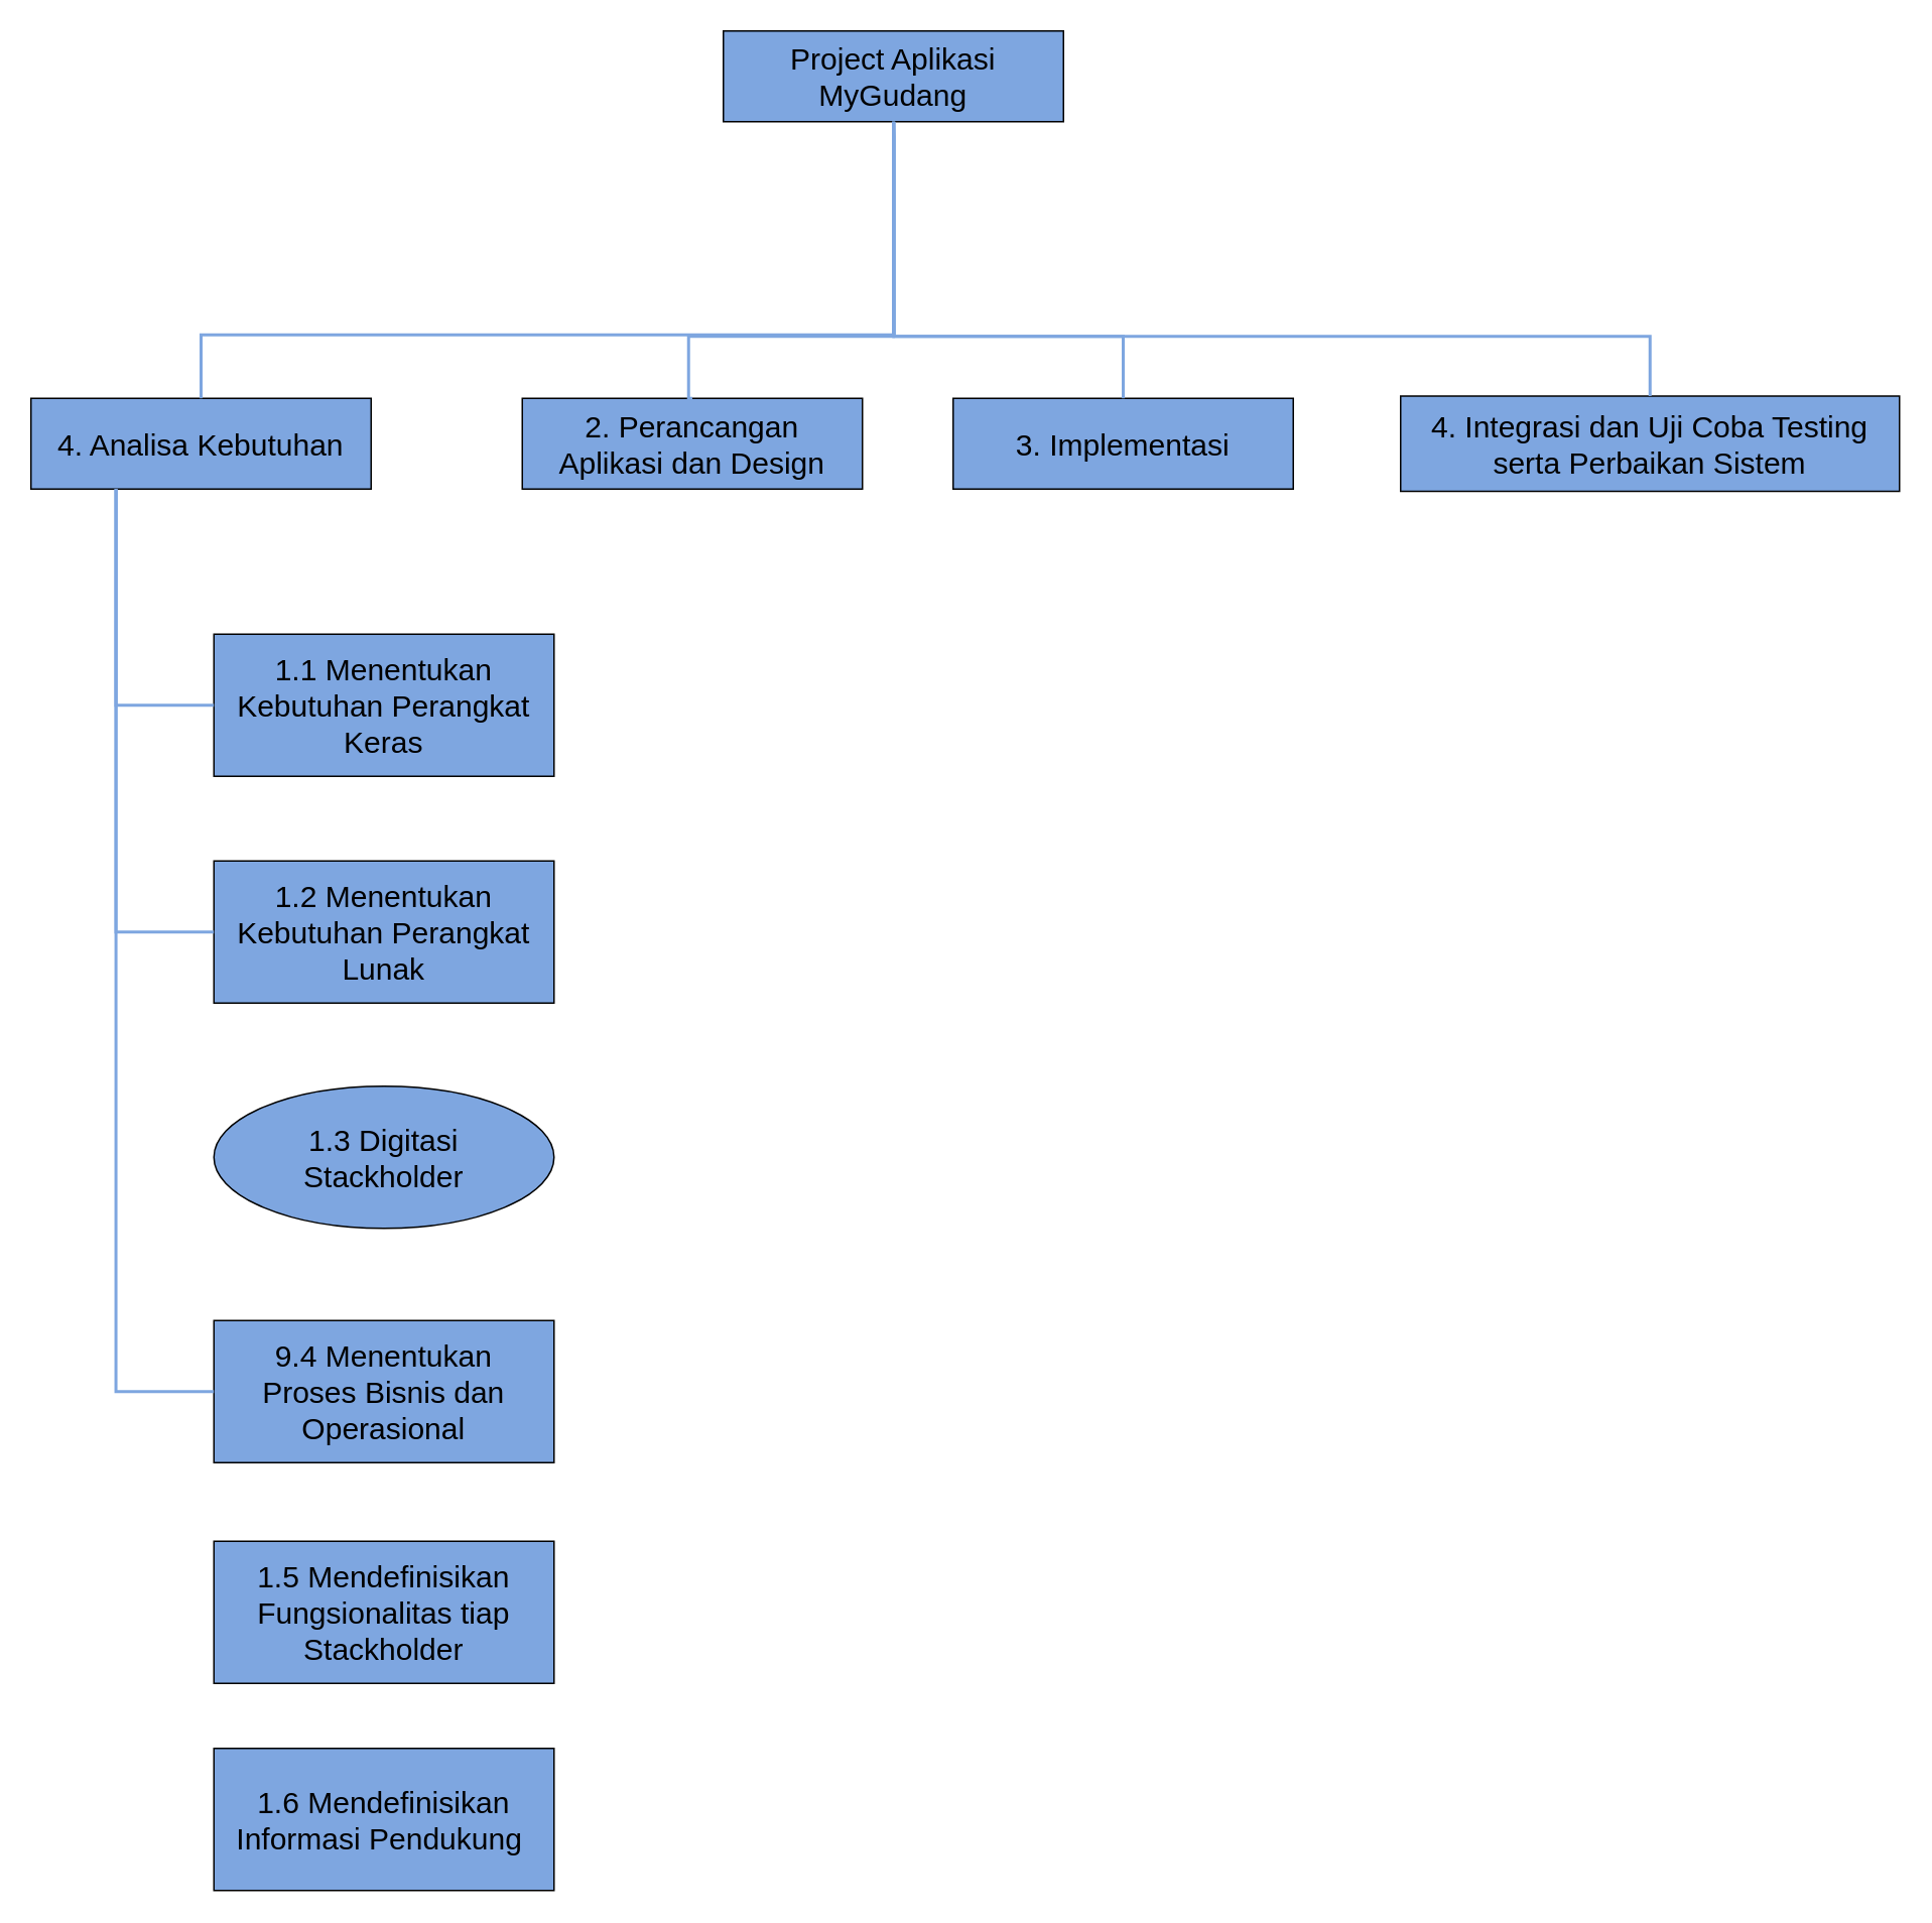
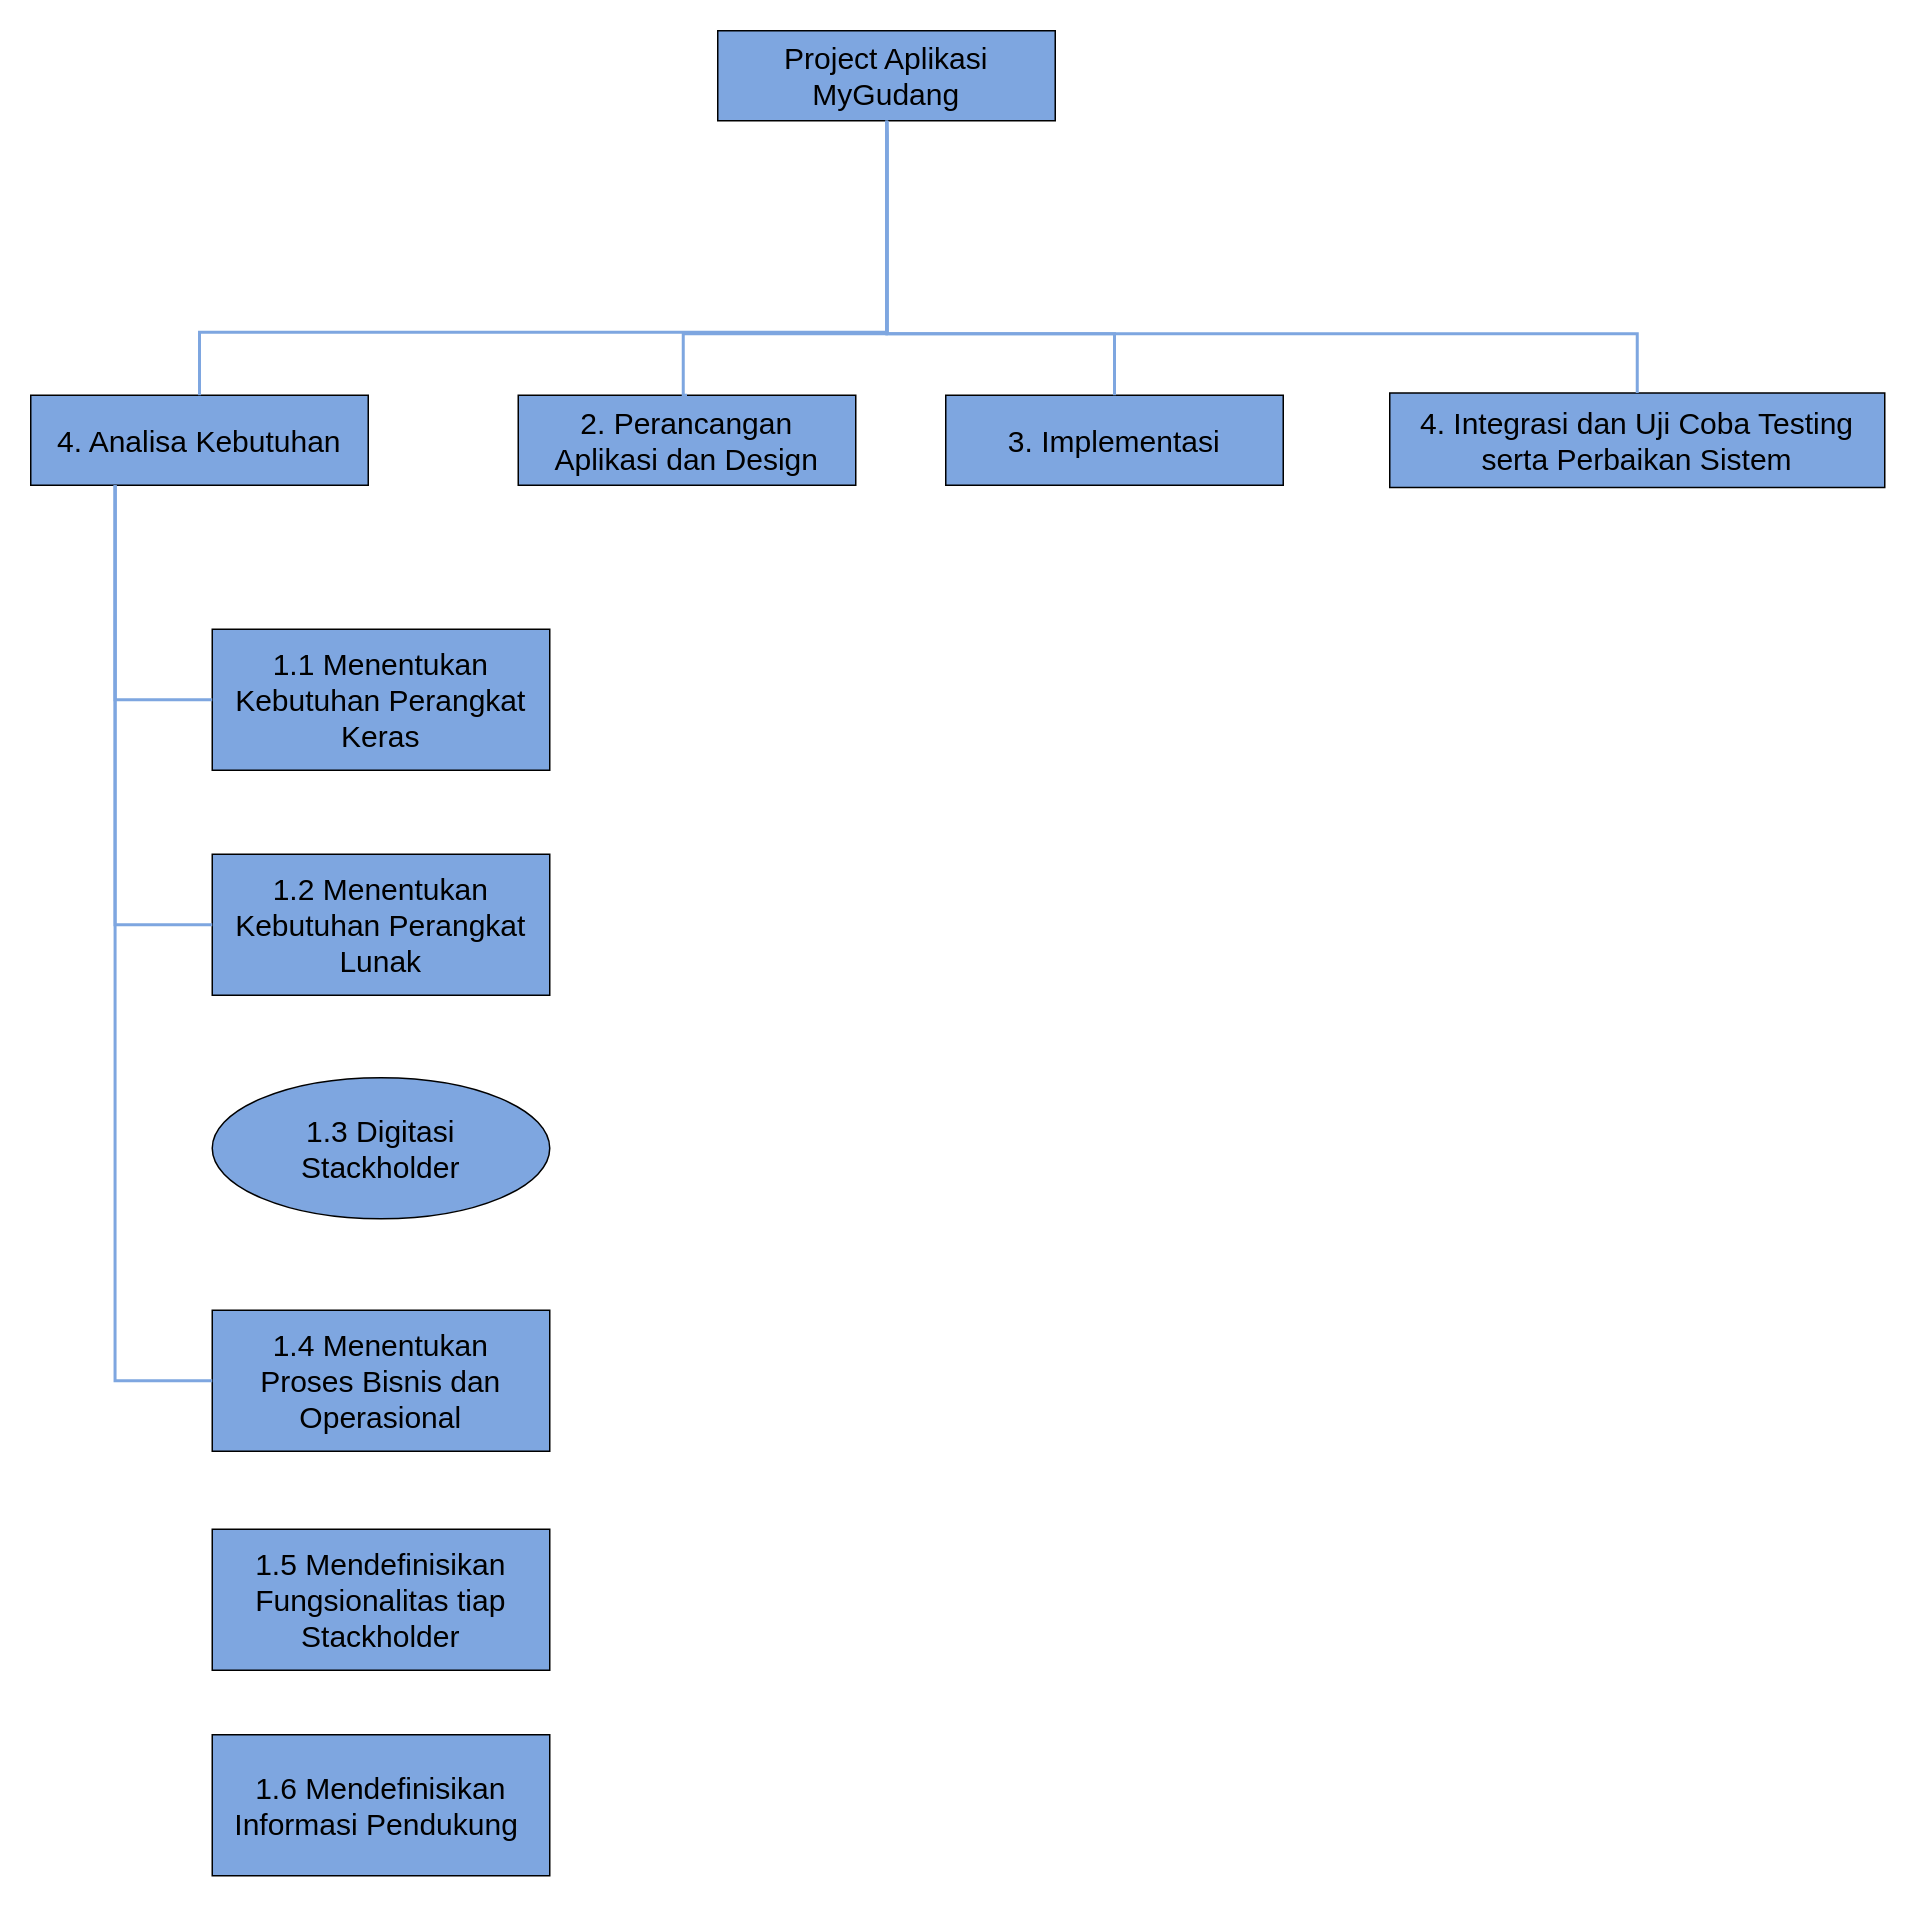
  <mxCell id="0" />
  <mxCell id="1" parent="0" />
  <mxCell id="2" value="&lt;font style=&quot;font-size: 20px;&quot;&gt;Project Aplikasi MyGudang&lt;/font&gt;" style="rounded=0;whiteSpace=wrap;html=1;fontSize=16;fillColor=#7EA6E0;" vertex="1" parent="1"><mxGeometry x="478" y="20" width="225" height="60" as="geometry" /></mxCell>
  <mxCell id="3" value="&lt;span style=&quot;font-size: 20px;&quot;&gt;4. Analisa Kebutuhan&lt;/span&gt;" style="rounded=0;whiteSpace=wrap;html=1;fontSize=16;fillColor=#7EA6E0;" vertex="1" parent="1"><mxGeometry x="20" y="263" width="225" height="60" as="geometry" /></mxCell>
  <mxCell id="4" value="&lt;span style=&quot;font-size: 20px;&quot;&gt;2. Perancangan &lt;br&gt;Aplikasi dan Design&lt;/span&gt;" style="rounded=0;whiteSpace=wrap;html=1;fontSize=16;fillColor=#7EA6E0;" vertex="1" parent="1"><mxGeometry x="345" y="263" width="225" height="60" as="geometry" /></mxCell>
  <mxCell id="5" value="&lt;span style=&quot;font-size: 20px;&quot;&gt;3. Implementasi&lt;/span&gt;" style="rounded=0;whiteSpace=wrap;html=1;fontSize=16;fillColor=#7EA6E0;" vertex="1" parent="1"><mxGeometry x="630" y="263" width="225" height="60" as="geometry" /></mxCell>
  <mxCell id="6" value="&lt;span style=&quot;font-size: 20px;&quot;&gt;4. Integrasi dan Uji Coba Testing serta Perbaikan Sistem&lt;/span&gt;" style="rounded=0;whiteSpace=wrap;html=1;fontSize=16;fillColor=#7EA6E0;" vertex="1" parent="1"><mxGeometry x="926" y="261.5" width="330" height="63" as="geometry" /></mxCell>
  <mxCell id="7" value="" style="edgeStyle=segmentEdgeStyle;endArrow=none;html=1;curved=0;rounded=0;endSize=8;startSize=8;fontSize=12;exitX=0.5;exitY=0;exitDx=0;exitDy=0;strokeColor=#7EA6E0;strokeWidth=2;endFill=0;" edge="1" parent="1" source="3" target="2"><mxGeometry width="50" height="50" relative="1" as="geometry"><mxPoint x="151" y="57" as="sourcePoint" /><mxPoint x="201" y="7" as="targetPoint" /><Array as="points"><mxPoint x="133" y="221" /><mxPoint x="591" y="221" /></Array></mxGeometry></mxCell>
  <mxCell id="8" value="" style="edgeStyle=segmentEdgeStyle;endArrow=none;html=1;curved=0;rounded=0;endSize=8;startSize=8;fontSize=12;exitX=0.5;exitY=0;exitDx=0;exitDy=0;strokeColor=#7EA6E0;strokeWidth=2;endFill=0;entryX=0.5;entryY=1;entryDx=0;entryDy=0;" edge="1" parent="1" source="4" target="2"><mxGeometry width="50" height="50" relative="1" as="geometry"><mxPoint x="143" y="273" as="sourcePoint" /><mxPoint x="601" y="90" as="targetPoint" /><Array as="points"><mxPoint x="455" y="263" /><mxPoint x="455" y="222" /><mxPoint x="591" y="222" /><mxPoint x="591" y="80" /></Array></mxGeometry></mxCell>
  <mxCell id="9" value="" style="edgeStyle=segmentEdgeStyle;endArrow=none;html=1;curved=0;rounded=0;endSize=8;startSize=8;fontSize=12;exitX=0.5;exitY=0;exitDx=0;exitDy=0;strokeColor=#7EA6E0;strokeWidth=2;endFill=0;entryX=0.5;entryY=1;entryDx=0;entryDy=0;" edge="1" parent="1" source="5" target="2"><mxGeometry width="50" height="50" relative="1" as="geometry"><mxPoint x="468" y="273" as="sourcePoint" /><mxPoint x="601" y="90" as="targetPoint" /><Array as="points"><mxPoint x="743" y="222" /><mxPoint x="591" y="222" /><mxPoint x="591" y="90" /><mxPoint x="591" y="90" /></Array></mxGeometry></mxCell>
  <mxCell id="10" value="" style="edgeStyle=segmentEdgeStyle;endArrow=none;html=1;curved=0;rounded=0;endSize=8;startSize=8;fontSize=12;exitX=0.5;exitY=0;exitDx=0;exitDy=0;strokeColor=#7EA6E0;strokeWidth=2;endFill=0;entryX=0.5;entryY=1;entryDx=0;entryDy=0;" edge="1" parent="1" source="6" target="2"><mxGeometry width="50" height="50" relative="1" as="geometry"><mxPoint x="753" y="273" as="sourcePoint" /><mxPoint x="601" y="90" as="targetPoint" /><Array as="points"><mxPoint x="1091" y="222" /><mxPoint x="591" y="222" /></Array></mxGeometry></mxCell>
  <mxCell id="11" value="&lt;span style=&quot;font-size: 20px;&quot;&gt;1.1 Menentukan Kebutuhan Perangkat Keras&lt;/span&gt;" style="rounded=0;whiteSpace=wrap;html=1;fontSize=16;fillColor=#7EA6E0;" vertex="1" parent="1"><mxGeometry x="141" y="419" width="225" height="94" as="geometry" /></mxCell>
  <mxCell id="12" value="&lt;span style=&quot;font-size: 20px;&quot;&gt;1.2 Menentukan Kebutuhan Perangkat Lunak&lt;/span&gt;" style="rounded=0;whiteSpace=wrap;html=1;fontSize=16;fillColor=#7EA6E0;" vertex="1" parent="1"><mxGeometry x="141" y="569" width="225" height="94" as="geometry" /></mxCell>
  <mxCell id="13" value="&lt;span style=&quot;font-size: 20px;&quot;&gt;1.3 Digitasi &lt;br&gt;Stackholder&lt;/span&gt;" style="ellipse;whiteSpace=wrap;html=1;fontSize=16;fillColor=#7EA6E0;" vertex="1" parent="1"><mxGeometry x="141" y="718" width="225" height="94" as="geometry" /></mxCell>
- <mxCell id="14" value="&lt;span style=&quot;font-size: 20px;&quot;&gt;9.4 Menentukan &lt;br&gt;Proses Bisnis dan Operasional&lt;/span&gt;" style="rounded=0;whiteSpace=wrap;html=1;fontSize=16;fillColor=#7EA6E0;" vertex="1" parent="1"><mxGeometry x="141" y="873" width="225" height="94" as="geometry" /></mxCell>
+ <mxCell id="14" value="&lt;span style=&quot;font-size: 20px;&quot;&gt;1.4 Menentukan &lt;br&gt;Proses Bisnis dan Operasional&lt;/span&gt;" style="rounded=0;whiteSpace=wrap;html=1;fontSize=16;fillColor=#7EA6E0;" vertex="1" parent="1"><mxGeometry x="141" y="873" width="225" height="94" as="geometry" /></mxCell>
  <mxCell id="15" value="" style="edgeStyle=segmentEdgeStyle;endArrow=none;html=1;curved=0;rounded=0;endSize=8;startSize=8;fontSize=12;exitX=0;exitY=0.5;exitDx=0;exitDy=0;strokeColor=#7EA6E0;strokeWidth=2;endFill=0;entryX=0.25;entryY=1;entryDx=0;entryDy=0;" edge="1" parent="1" source="11" target="3"><mxGeometry width="50" height="50" relative="1" as="geometry"><mxPoint x="-464" y="615" as="sourcePoint" /><mxPoint x="-6" y="432" as="targetPoint" /><Array as="points"><mxPoint x="76" y="466" /></Array></mxGeometry></mxCell>
  <mxCell id="16" value="" style="edgeStyle=segmentEdgeStyle;endArrow=none;html=1;curved=0;rounded=0;endSize=8;startSize=8;fontSize=12;exitX=0;exitY=0.5;exitDx=0;exitDy=0;strokeColor=#7EA6E0;strokeWidth=2;endFill=0;entryX=0.25;entryY=1;entryDx=0;entryDy=0;" edge="1" parent="1" source="12" target="3"><mxGeometry width="50" height="50" relative="1" as="geometry"><mxPoint x="128" y="576" as="sourcePoint" /><mxPoint x="63" y="433" as="targetPoint" /><Array as="points"><mxPoint x="76" y="616" /></Array></mxGeometry></mxCell>
  <mxCell id="17" value="" style="edgeStyle=segmentEdgeStyle;endArrow=none;html=1;curved=0;rounded=0;endSize=8;startSize=8;fontSize=12;exitX=0;exitY=0.5;exitDx=0;exitDy=0;strokeColor=#7EA6E0;strokeWidth=2;endFill=0;entryX=0.25;entryY=1;entryDx=0;entryDy=0;" edge="1" parent="1" source="14" target="3"><mxGeometry width="50" height="50" relative="1" as="geometry"><mxPoint x="131" y="834" as="sourcePoint" /><mxPoint x="66" y="541" as="targetPoint" /><Array as="points"><mxPoint x="76" y="920" /></Array></mxGeometry></mxCell>
  <mxCell id="18" value="&lt;span style=&quot;font-size: 20px;&quot;&gt;1.5 Mendefinisikan Fungsionalitas tiap Stackholder&lt;/span&gt;" style="rounded=0;whiteSpace=wrap;html=1;fontSize=16;fillColor=#7EA6E0;" vertex="1" parent="1"><mxGeometry x="141" y="1019" width="225" height="94" as="geometry" /></mxCell>
  <mxCell id="19" value="&lt;span style=&quot;font-size: 20px;&quot;&gt;1.6 Mendefinisikan Informasi Pendukung&amp;nbsp;&lt;/span&gt;" style="rounded=0;whiteSpace=wrap;html=1;fontSize=16;fillColor=#7EA6E0;" vertex="1" parent="1"><mxGeometry x="141" y="1156" width="225" height="94" as="geometry" /></mxCell>
